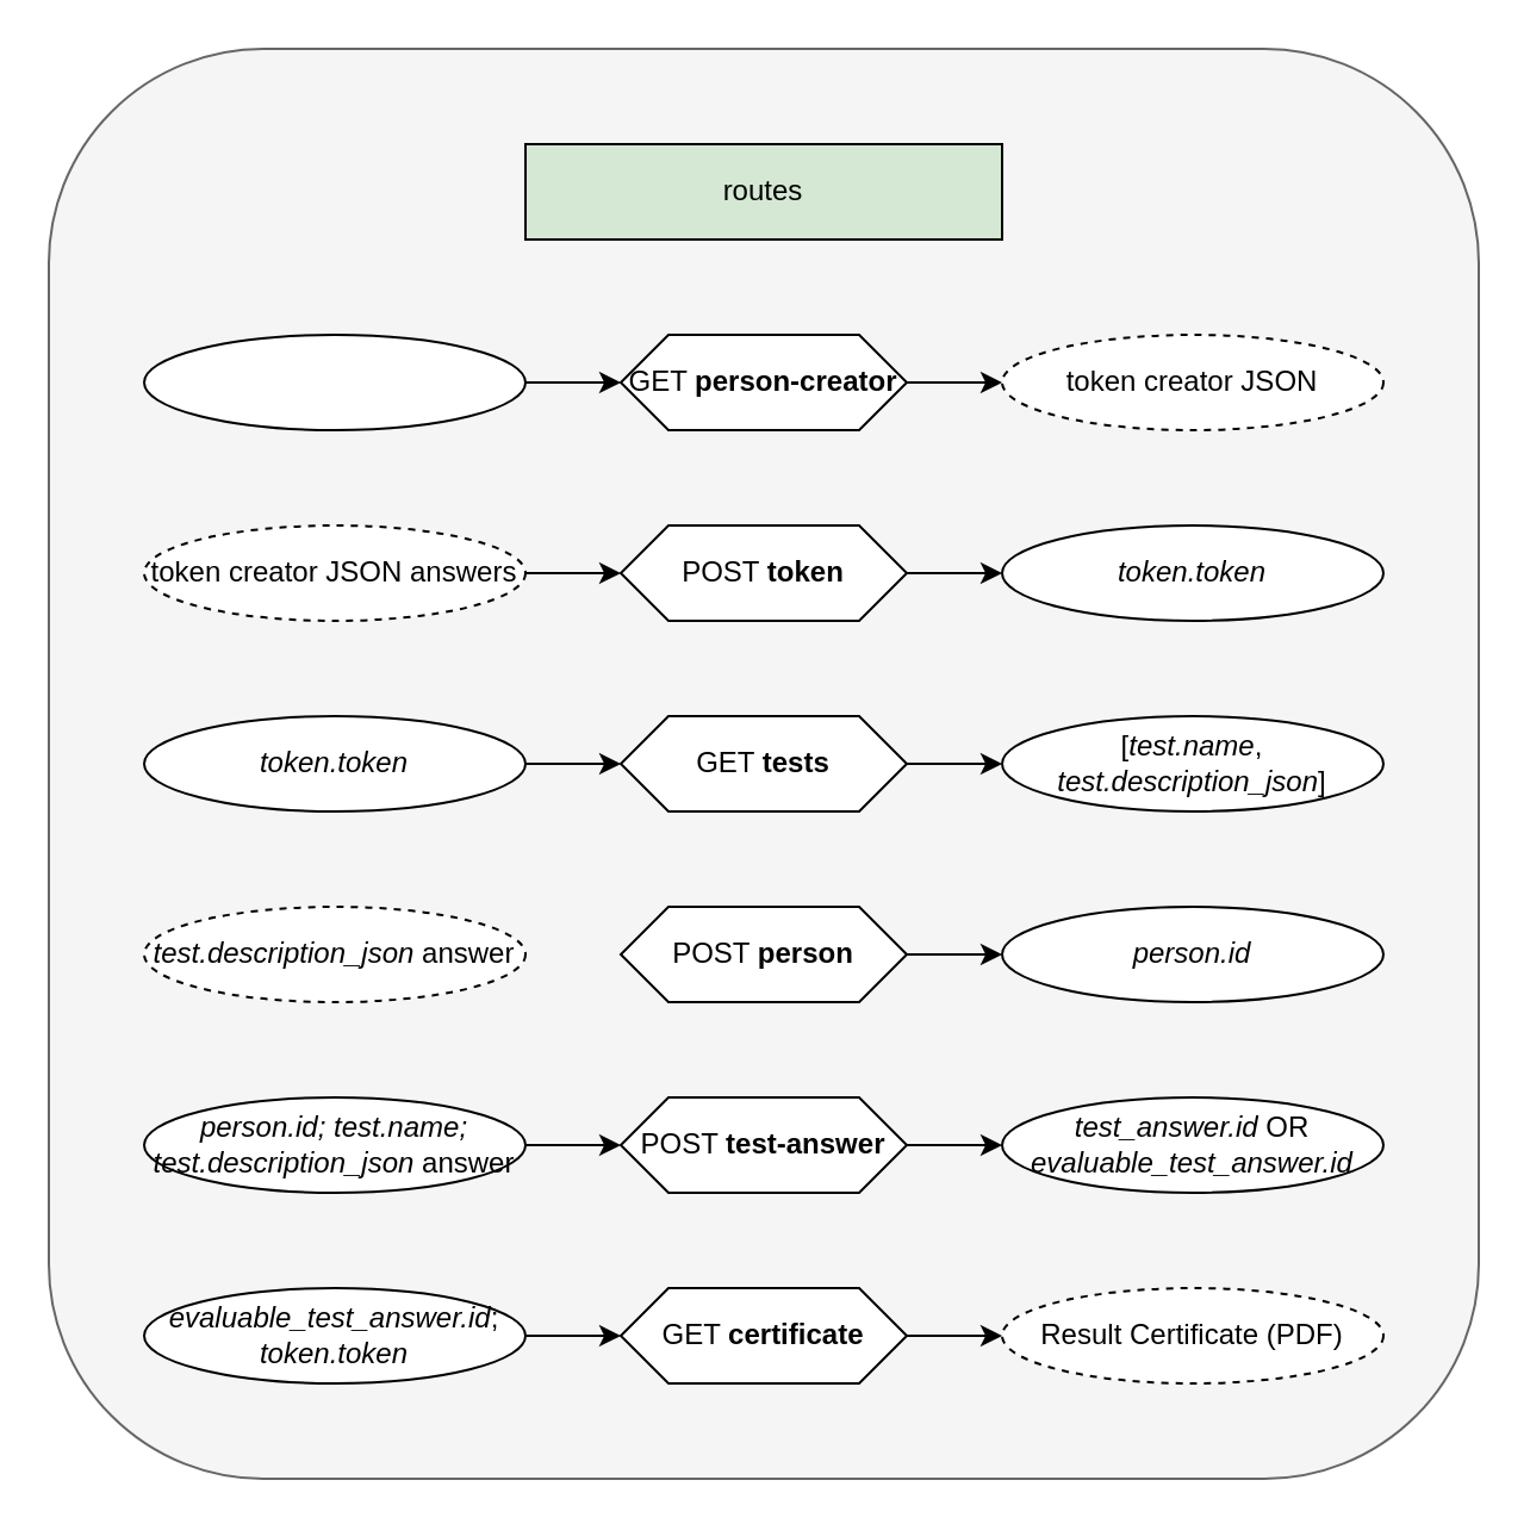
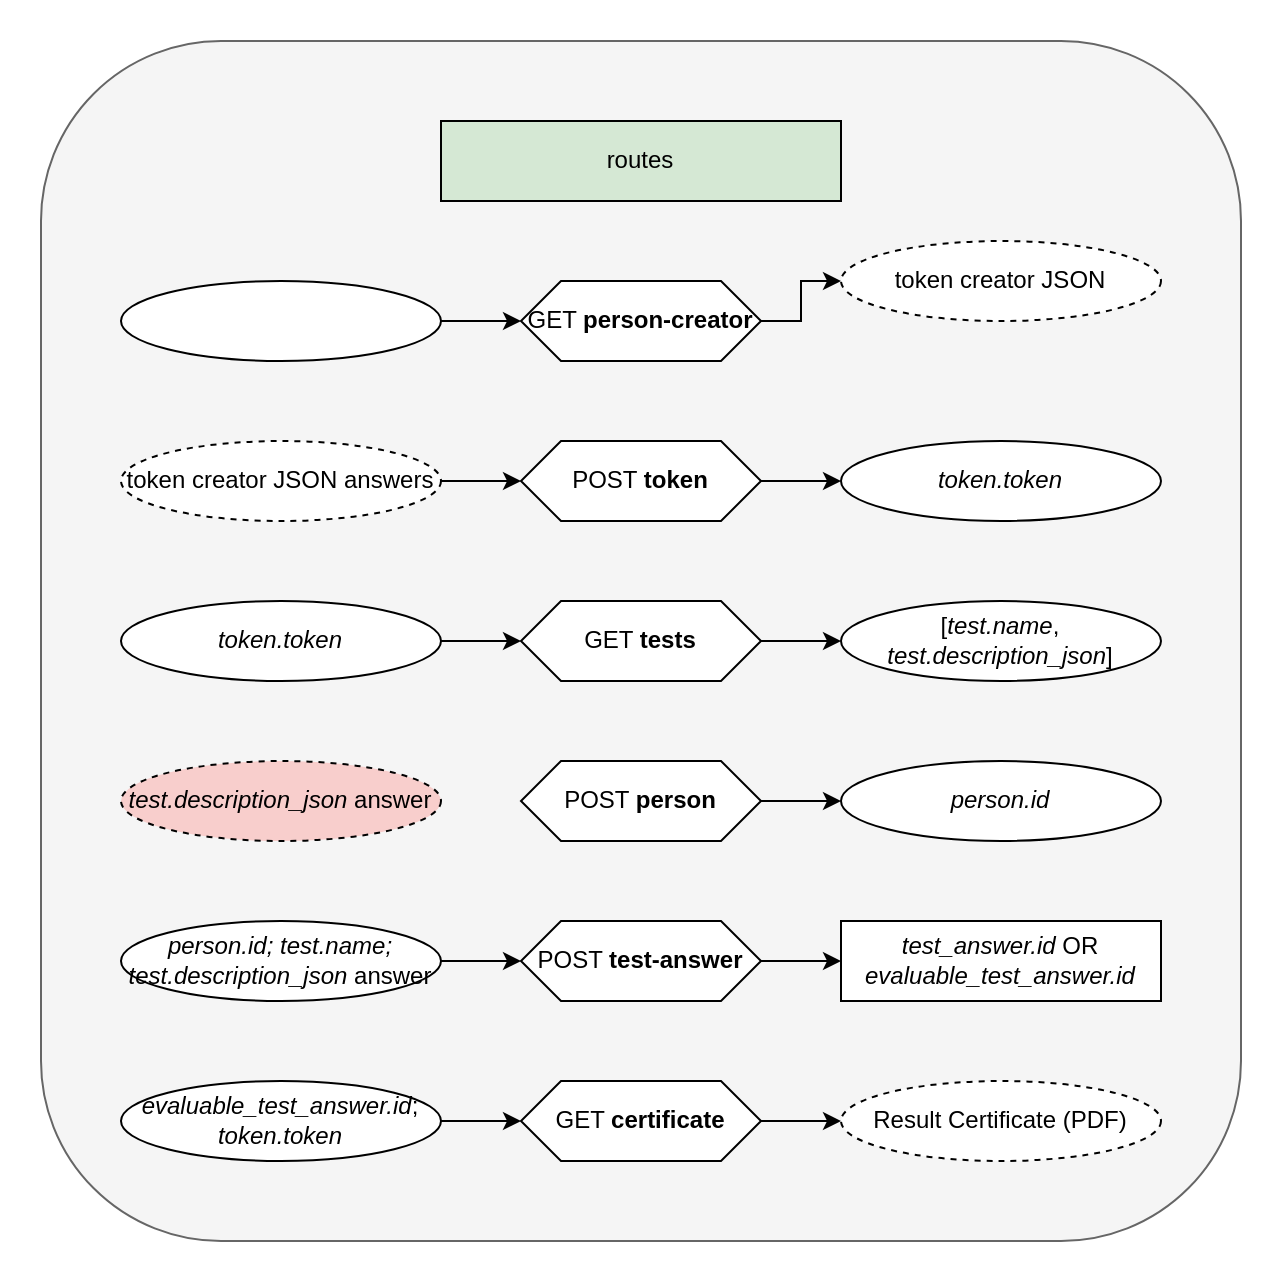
  <mxCell id="0" />
  <mxCell id="1" parent="0" />
  <mxCell id="2" value="" style="rounded=1;whiteSpace=wrap;html=1;fillColor=#f5f5f5;fontColor=#333333;strokeColor=#666666;" parent="1" vertex="1"><mxGeometry x="20" y="20" width="600" height="600" as="geometry" /></mxCell>
  <mxCell id="3" value="GET &lt;b&gt;person-creator&lt;/b&gt;" style="shape=hexagon;perimeter=hexagonPerimeter2;whiteSpace=wrap;html=1;fixedSize=1;size=20;" parent="1" vertex="1"><mxGeometry x="260" y="140" width="120" height="40" as="geometry" /></mxCell>
  <mxCell id="4" value="" style="edgeStyle=orthogonalEdgeStyle;rounded=0;orthogonalLoop=1;jettySize=auto;html=1;" parent="1" source="5" target="3" edge="1"><mxGeometry relative="1" as="geometry" /></mxCell>
  <mxCell id="5" value="" style="ellipse;whiteSpace=wrap;html=1;" parent="1" vertex="1"><mxGeometry x="60" y="140" width="160" height="40" as="geometry" /></mxCell>
- <mxCell id="6" value="token creator JSON" style="ellipse;whiteSpace=wrap;html=1;align=center;dashed=1;" parent="1" vertex="1"><mxGeometry x="420" y="140" width="160" height="40" as="geometry" /></mxCell>
+ <mxCell id="6" value="token creator JSON" style="ellipse;whiteSpace=wrap;html=1;align=center;dashed=1;" parent="1" vertex="1"><mxGeometry x="420" y="120" width="160" height="40" as="geometry" /></mxCell>
  <mxCell id="7" value="" style="edgeStyle=orthogonalEdgeStyle;rounded=0;orthogonalLoop=1;jettySize=auto;html=1;entryX=0;entryY=0.5;entryDx=0;entryDy=0;" parent="1" source="3" target="6" edge="1"><mxGeometry relative="1" as="geometry"><mxPoint x="320" y="60" as="targetPoint" /></mxGeometry></mxCell>
  <mxCell id="8" value="POST &lt;b&gt;token&lt;/b&gt;" style="shape=hexagon;perimeter=hexagonPerimeter2;whiteSpace=wrap;html=1;fixedSize=1;size=20;" parent="1" vertex="1"><mxGeometry x="260" y="220" width="120" height="40" as="geometry" /></mxCell>
  <mxCell id="9" value="" style="edgeStyle=orthogonalEdgeStyle;rounded=0;orthogonalLoop=1;jettySize=auto;html=1;" parent="1" source="10" target="8" edge="1"><mxGeometry relative="1" as="geometry" /></mxCell>
  <mxCell id="10" value="token creator JSON answers" style="ellipse;whiteSpace=wrap;html=1;dashed=1;" parent="1" vertex="1"><mxGeometry x="60" y="220" width="160" height="40" as="geometry" /></mxCell>
  <mxCell id="11" value="&lt;i&gt;token.token&lt;/i&gt;" style="ellipse;whiteSpace=wrap;html=1;" parent="1" vertex="1"><mxGeometry x="420" y="220" width="160" height="40" as="geometry" /></mxCell>
  <mxCell id="12" value="" style="edgeStyle=orthogonalEdgeStyle;rounded=0;orthogonalLoop=1;jettySize=auto;html=1;" parent="1" source="8" target="11" edge="1"><mxGeometry relative="1" as="geometry" /></mxCell>
  <mxCell id="13" value="GET &lt;b&gt;tests&lt;/b&gt;" style="shape=hexagon;perimeter=hexagonPerimeter2;whiteSpace=wrap;html=1;fixedSize=1;size=20;" parent="1" vertex="1"><mxGeometry x="260" y="300" width="120" height="40" as="geometry" /></mxCell>
  <mxCell id="14" value="POST &lt;b&gt;test-answer&lt;/b&gt;" style="shape=hexagon;perimeter=hexagonPerimeter2;whiteSpace=wrap;html=1;fixedSize=1;size=20;" parent="1" vertex="1"><mxGeometry x="260" y="460" width="120" height="40" as="geometry" /></mxCell>
  <mxCell id="15" value="" style="edgeStyle=orthogonalEdgeStyle;rounded=0;orthogonalLoop=1;jettySize=auto;html=1;" parent="1" source="16" target="13" edge="1"><mxGeometry relative="1" as="geometry" /></mxCell>
  <mxCell id="16" value="&lt;i&gt;token.token&lt;/i&gt;" style="ellipse;whiteSpace=wrap;html=1;" parent="1" vertex="1"><mxGeometry x="60" y="300" width="160" height="40" as="geometry" /></mxCell>
  <mxCell id="17" value="&lt;div style=&quot;font-size: 10px&quot;&gt;&lt;span style=&quot;font-size: 12px&quot;&gt;[&lt;i&gt;test.name&lt;/i&gt;, &lt;i&gt;test.description_json&lt;/i&gt;]&lt;/span&gt;&lt;/div&gt;" style="ellipse;whiteSpace=wrap;html=1;fontSize=10;" parent="1" vertex="1"><mxGeometry x="420" y="300" width="160" height="40" as="geometry" /></mxCell>
  <mxCell id="18" value="" style="edgeStyle=orthogonalEdgeStyle;rounded=0;orthogonalLoop=1;jettySize=auto;html=1;" parent="1" source="13" target="17" edge="1"><mxGeometry relative="1" as="geometry" /></mxCell>
  <mxCell id="19" value="" style="edgeStyle=orthogonalEdgeStyle;rounded=0;orthogonalLoop=1;jettySize=auto;html=1;" parent="1" source="20" target="14" edge="1"><mxGeometry relative="1" as="geometry" /></mxCell>
  <mxCell id="20" value="&lt;i&gt;person.id;&lt;/i&gt;&amp;nbsp;&lt;i&gt;test.name;&lt;/i&gt;&lt;br&gt;&lt;i&gt;test.description_json&lt;/i&gt; answer" style="ellipse;whiteSpace=wrap;html=1;" parent="1" vertex="1"><mxGeometry x="60" y="460" width="160" height="40" as="geometry" /></mxCell>
  <mxCell id="21" value="GET &lt;b&gt;certificate&lt;/b&gt;" style="shape=hexagon;perimeter=hexagonPerimeter2;whiteSpace=wrap;html=1;fixedSize=1;size=20;" parent="1" vertex="1"><mxGeometry x="260" y="540" width="120" height="40" as="geometry" /></mxCell>
- <mxCell id="22" value="&lt;i&gt;test_answer.id&lt;/i&gt; OR &lt;i&gt;evaluable_test_answer.id&lt;/i&gt;" style="ellipse;whiteSpace=wrap;html=1;" parent="1" vertex="1"><mxGeometry x="420" y="460" width="160" height="40" as="geometry" /></mxCell>
+ <mxCell id="22" value="&lt;i&gt;test_answer.id&lt;/i&gt; OR &lt;i&gt;evaluable_test_answer.id&lt;/i&gt;" style="whiteSpace=wrap;html=1;rounded=0;" parent="1" vertex="1"><mxGeometry x="420" y="460" width="160" height="40" as="geometry" /></mxCell>
  <mxCell id="23" value="" style="edgeStyle=orthogonalEdgeStyle;rounded=0;orthogonalLoop=1;jettySize=auto;html=1;" parent="1" source="14" target="22" edge="1"><mxGeometry relative="1" as="geometry" /></mxCell>
  <mxCell id="24" value="" style="edgeStyle=orthogonalEdgeStyle;rounded=0;orthogonalLoop=1;jettySize=auto;html=1;" parent="1" source="25" target="21" edge="1"><mxGeometry relative="1" as="geometry" /></mxCell>
  <mxCell id="25" value="&lt;i&gt;evaluable_test_answer.id&lt;/i&gt;; &lt;br&gt;&lt;i&gt;token.token&lt;/i&gt;" style="ellipse;whiteSpace=wrap;html=1;" parent="1" vertex="1"><mxGeometry x="60" y="540" width="160" height="40" as="geometry" /></mxCell>
  <mxCell id="26" value="Result Certificate (PDF)" style="ellipse;whiteSpace=wrap;html=1;align=center;dashed=1;" parent="1" vertex="1"><mxGeometry x="420" y="540" width="160" height="40" as="geometry" /></mxCell>
  <mxCell id="27" value="" style="edgeStyle=orthogonalEdgeStyle;rounded=0;orthogonalLoop=1;jettySize=auto;html=1;entryX=0;entryY=0.5;entryDx=0;entryDy=0;" parent="1" source="21" target="26" edge="1"><mxGeometry relative="1" as="geometry"><mxPoint x="400" y="540" as="targetPoint" /></mxGeometry></mxCell>
  <mxCell id="28" value="routes" style="rounded=0;whiteSpace=wrap;html=1;fillColor=#d5e8d4;" parent="1" vertex="1"><mxGeometry x="220" y="60" width="200" height="40" as="geometry" /></mxCell>
  <mxCell id="29" value="POST &lt;b&gt;person&lt;/b&gt;" style="shape=hexagon;perimeter=hexagonPerimeter2;whiteSpace=wrap;html=1;fixedSize=1;size=20;" parent="1" vertex="1"><mxGeometry x="260" y="380" width="120" height="40" as="geometry" /></mxCell>
- <mxCell id="30" value="&lt;i&gt;test.description_json&lt;/i&gt; answer" style="ellipse;whiteSpace=wrap;html=1;dashed=1;" parent="1" vertex="1"><mxGeometry x="60" y="380" width="160" height="40" as="geometry" /></mxCell>
+ <mxCell id="30" value="&lt;i&gt;test.description_json&lt;/i&gt; answer" style="ellipse;whiteSpace=wrap;html=1;dashed=1;fillColor=#f8cecc;" parent="1" vertex="1"><mxGeometry x="60" y="380" width="160" height="40" as="geometry" /></mxCell>
  <mxCell id="31" value="&lt;i&gt;person.id&lt;/i&gt;" style="ellipse;whiteSpace=wrap;html=1;" parent="1" vertex="1"><mxGeometry x="420" y="380" width="160" height="40" as="geometry" /></mxCell>
  <mxCell id="32" value="" style="edgeStyle=orthogonalEdgeStyle;rounded=0;orthogonalLoop=1;jettySize=auto;html=1;" parent="1" source="29" target="31" edge="1"><mxGeometry relative="1" as="geometry" /></mxCell>
